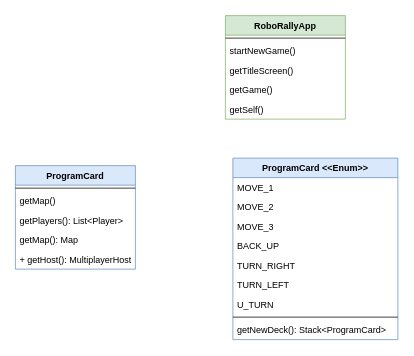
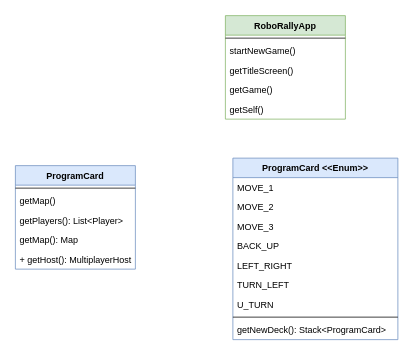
  <mxCell id="0" />
  <mxCell id="1" parent="0" />
  <mxCell id="2" value="RoboRallyApp" style="swimlane;fontStyle=1;align=center;verticalAlign=top;childLayout=stackLayout;horizontal=1;startSize=26;horizontalStack=0;resizeParent=1;resizeParentMax=0;resizeLast=0;collapsible=1;marginBottom=0;fillColor=#d5e8d4;strokeColor=#82b366;labelBackgroundColor=none;fontColor=#000000;" parent="1" vertex="1"><mxGeometry x="300" y="20" width="160" height="138" as="geometry" /></mxCell>
  <mxCell id="3" value="" style="line;strokeWidth=1;fillColor=none;align=left;verticalAlign=middle;spacingTop=-1;spacingLeft=3;spacingRight=3;rotatable=0;labelPosition=right;points=[];portConstraint=eastwest;" parent="2" vertex="1"><mxGeometry y="26" width="160" height="8" as="geometry" /></mxCell>
  <mxCell id="4" value="startNewGame()" style="text;strokeColor=none;fillColor=none;align=left;verticalAlign=top;spacingLeft=4;spacingRight=4;overflow=hidden;rotatable=0;points=[[0,0.5],[1,0.5]];portConstraint=eastwest;" parent="2" vertex="1"><mxGeometry y="34" width="160" height="26" as="geometry" /></mxCell>
  <mxCell id="5" value="getTitleScreen()" style="text;strokeColor=none;fillColor=none;align=left;verticalAlign=top;spacingLeft=4;spacingRight=4;overflow=hidden;rotatable=0;points=[[0,0.5],[1,0.5]];portConstraint=eastwest;" parent="2" vertex="1"><mxGeometry y="60" width="160" height="26" as="geometry" /></mxCell>
  <mxCell id="6" value="getGame()" style="text;strokeColor=none;fillColor=none;align=left;verticalAlign=top;spacingLeft=4;spacingRight=4;overflow=hidden;rotatable=0;points=[[0,0.5],[1,0.5]];portConstraint=eastwest;" parent="2" vertex="1"><mxGeometry y="86" width="160" height="26" as="geometry" /></mxCell>
  <mxCell id="7" value="getSelf()" style="text;strokeColor=none;fillColor=none;align=left;verticalAlign=top;spacingLeft=4;spacingRight=4;overflow=hidden;rotatable=0;points=[[0,0.5],[1,0.5]];portConstraint=eastwest;" parent="2" vertex="1"><mxGeometry y="112" width="160" height="26" as="geometry" /></mxCell>
  <mxCell id="8" value="ProgramCard" style="swimlane;fontStyle=1;align=center;verticalAlign=top;childLayout=stackLayout;horizontal=1;startSize=26;horizontalStack=0;resizeParent=1;resizeParentMax=0;resizeLast=0;collapsible=1;marginBottom=0;fillColor=#dae8fc;strokeColor=#6c8ebf;fontColor=#000000;" parent="1" vertex="1"><mxGeometry x="20" y="220" width="160" height="138" as="geometry" /></mxCell>
  <mxCell id="9" value="" style="line;strokeWidth=1;fillColor=none;align=left;verticalAlign=middle;spacingTop=-1;spacingLeft=3;spacingRight=3;rotatable=0;labelPosition=right;points=[];portConstraint=eastwest;" parent="8" vertex="1"><mxGeometry y="26" width="160" height="8" as="geometry" /></mxCell>
  <mxCell id="10" value="getMap()" style="text;strokeColor=none;fillColor=none;align=left;verticalAlign=top;spacingLeft=4;spacingRight=4;overflow=hidden;rotatable=0;points=[[0,0.5],[1,0.5]];portConstraint=eastwest;" parent="8" vertex="1"><mxGeometry y="34" width="160" height="26" as="geometry" /></mxCell>
  <mxCell id="11" value="getPlayers(): List&lt;Player&gt;" style="text;strokeColor=none;fillColor=none;align=left;verticalAlign=top;spacingLeft=4;spacingRight=4;overflow=hidden;rotatable=0;points=[[0,0.5],[1,0.5]];portConstraint=eastwest;" parent="8" vertex="1"><mxGeometry y="60" width="160" height="26" as="geometry" /></mxCell>
  <mxCell id="12" value="getMap(): Map" style="text;strokeColor=none;fillColor=none;align=left;verticalAlign=top;spacingLeft=4;spacingRight=4;overflow=hidden;rotatable=0;points=[[0,0.5],[1,0.5]];portConstraint=eastwest;" parent="8" vertex="1"><mxGeometry y="86" width="160" height="26" as="geometry" /></mxCell>
  <mxCell id="13" value="+ getHost(): MultiplayerHost" style="text;strokeColor=none;fillColor=none;align=left;verticalAlign=top;spacingLeft=4;spacingRight=4;overflow=hidden;rotatable=0;points=[[0,0.5],[1,0.5]];portConstraint=eastwest;" parent="8" vertex="1"><mxGeometry y="112" width="160" height="26" as="geometry" /></mxCell>
  <mxCell id="14" value="ProgramCard &lt;&lt;Enum&gt;&gt;" style="swimlane;fontStyle=1;align=center;verticalAlign=top;childLayout=stackLayout;horizontal=1;startSize=26;horizontalStack=0;resizeParent=1;resizeParentMax=0;resizeLast=0;collapsible=1;marginBottom=0;fillColor=#dae8fc;strokeColor=#6c8ebf;fontColor=#000000;" parent="1" vertex="1"><mxGeometry x="310" y="210" width="220" height="242" as="geometry" /></mxCell>
  <mxCell id="15" value="MOVE_1" style="text;strokeColor=none;fillColor=none;align=left;verticalAlign=top;spacingLeft=4;spacingRight=4;overflow=hidden;rotatable=0;points=[[0,0.5],[1,0.5]];portConstraint=eastwest;" parent="14" vertex="1"><mxGeometry y="26" width="220" height="26" as="geometry" /></mxCell>
  <mxCell id="16" value="MOVE_2" style="text;strokeColor=none;fillColor=none;align=left;verticalAlign=top;spacingLeft=4;spacingRight=4;overflow=hidden;rotatable=0;points=[[0,0.5],[1,0.5]];portConstraint=eastwest;" parent="14" vertex="1"><mxGeometry y="52" width="220" height="26" as="geometry" /></mxCell>
  <mxCell id="17" value="MOVE_3" style="text;strokeColor=none;fillColor=none;align=left;verticalAlign=top;spacingLeft=4;spacingRight=4;overflow=hidden;rotatable=0;points=[[0,0.5],[1,0.5]];portConstraint=eastwest;" parent="14" vertex="1"><mxGeometry y="78" width="220" height="26" as="geometry" /></mxCell>
  <mxCell id="18" value="BACK_UP" style="text;strokeColor=none;fillColor=none;align=left;verticalAlign=top;spacingLeft=4;spacingRight=4;overflow=hidden;rotatable=0;points=[[0,0.5],[1,0.5]];portConstraint=eastwest;" parent="14" vertex="1"><mxGeometry y="104" width="220" height="26" as="geometry" /></mxCell>
- <mxCell id="19" value="TURN_RIGHT" style="text;strokeColor=none;fillColor=none;align=left;verticalAlign=top;spacingLeft=4;spacingRight=4;overflow=hidden;rotatable=0;points=[[0,0.5],[1,0.5]];portConstraint=eastwest;" parent="14" vertex="1"><mxGeometry y="130" width="220" height="26" as="geometry" /></mxCell>
+ <mxCell id="19" value="LEFT_RIGHT" style="text;strokeColor=none;fillColor=none;align=left;verticalAlign=top;spacingLeft=4;spacingRight=4;overflow=hidden;rotatable=0;points=[[0,0.5],[1,0.5]];portConstraint=eastwest;" parent="14" vertex="1"><mxGeometry y="130" width="220" height="26" as="geometry" /></mxCell>
  <mxCell id="20" value="TURN_LEFT" style="text;strokeColor=none;fillColor=none;align=left;verticalAlign=top;spacingLeft=4;spacingRight=4;overflow=hidden;rotatable=0;points=[[0,0.5],[1,0.5]];portConstraint=eastwest;" parent="14" vertex="1"><mxGeometry y="156" width="220" height="26" as="geometry" /></mxCell>
  <mxCell id="21" value="U_TURN" style="text;strokeColor=none;fillColor=none;align=left;verticalAlign=top;spacingLeft=4;spacingRight=4;overflow=hidden;rotatable=0;points=[[0,0.5],[1,0.5]];portConstraint=eastwest;" parent="14" vertex="1"><mxGeometry y="182" width="220" height="26" as="geometry" /></mxCell>
  <mxCell id="22" value="" style="line;strokeWidth=1;fillColor=none;align=left;verticalAlign=middle;spacingTop=-1;spacingLeft=3;spacingRight=3;rotatable=0;labelPosition=right;points=[];portConstraint=eastwest;" parent="14" vertex="1"><mxGeometry y="208" width="220" height="8" as="geometry" /></mxCell>
  <mxCell id="23" value="getNewDeck(): Stack&lt;ProgramCard&gt;" style="text;strokeColor=none;fillColor=none;align=left;verticalAlign=top;spacingLeft=4;spacingRight=4;overflow=hidden;rotatable=0;points=[[0,0.5],[1,0.5]];portConstraint=eastwest;" parent="14" vertex="1"><mxGeometry y="216" width="220" height="26" as="geometry" /></mxCell>
